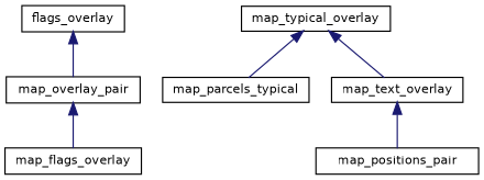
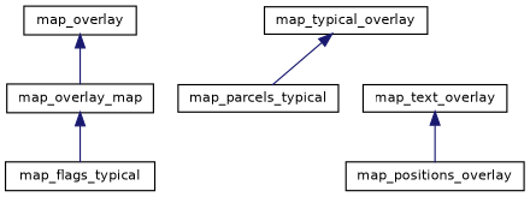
  digraph {
    rankdir=TB
    node [color=black fillcolor=white fontname=Helvetica fontsize=10 shape=record style=filled]
    edge [color=midnightblue dir=back fontname=Helvetica fontsize=10 labelfontname=Helvetica labelfontsize=10 style=solid]
-   n1 [height=0.2 label=flags_overlay width=0.4]
-   n2 [height=0.2 label=map_overlay_pair width=0.4]
-   n3 [height=0.2 label=map_flags_overlay width=0.4]
+   n1 [height=0.2 label=map_overlay width=0.4]
+   n2 [height=0.2 label=map_overlay_map width=0.4]
+   n3 [height=0.2 label=map_flags_typical width=0.4]
    n4 [height=0.2 label=map_typical_overlay width=0.4]
    n5 [height=0.2 label=map_parcels_typical width=0.4]
    n6 [height=0.2 label=map_text_overlay width=0.4]
-   n7 [height=0.2 label=map_positions_pair width=0.4]
+   n7 [height=0.2 label=map_positions_overlay width=0.4]
    n1 -> n2
    n2 -> n3
    n4 -> n5
-   n4 -> n6
    n6 -> n7
  }
